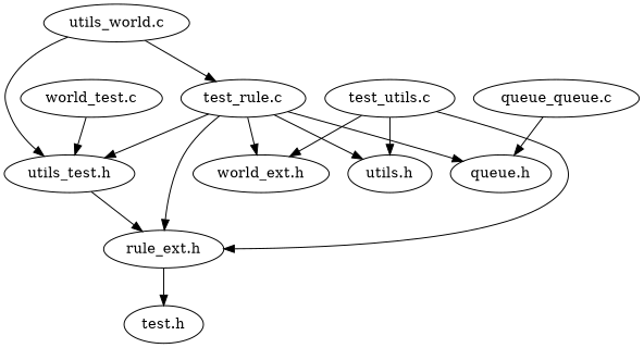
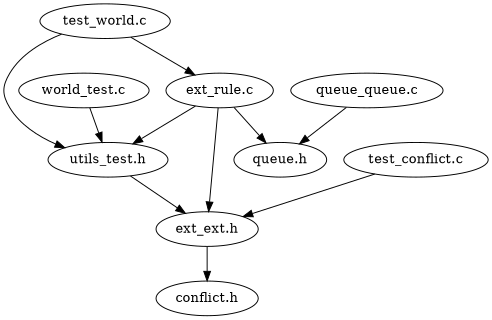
  digraph {
    clusterrank=local
    fontname=Helvetica
    fontsize=16
-   "test_world.c" [label="utils_world.c"]
+   "test_world.c"
    "utils_test.h"
-   "test_rule.c"
-   "rule_ext.h"
-   "conflict.h" [label="test.h"]
-   "test_conflict.c" [label="test_utils.c"]
-   "world_ext.h"
-   "utils.h"
+   "test_rule.c" [label="ext_rule.c"]
+   "rule_ext.h" [label="ext_ext.h"]
+   "conflict.h"
+   "test_conflict.c"
    "queue.h"
    n10 [label="world_test.c"]
    n11 [label="queue_queue.c"]
    "test_world.c" -> "utils_test.h"
    "test_world.c" -> "test_rule.c"
    "utils_test.h" -> "rule_ext.h"
    "test_rule.c" -> "utils_test.h"
    "test_rule.c" -> "rule_ext.h"
-   "test_rule.c" -> "world_ext.h"
-   "test_rule.c" -> "utils.h"
    "test_rule.c" -> "queue.h"
    "rule_ext.h" -> "conflict.h"
    "test_conflict.c" -> "rule_ext.h"
-   "test_conflict.c" -> "world_ext.h"
-   "test_conflict.c" -> "utils.h"
    n10 -> "utils_test.h"
    n11 -> "queue.h"
  }
